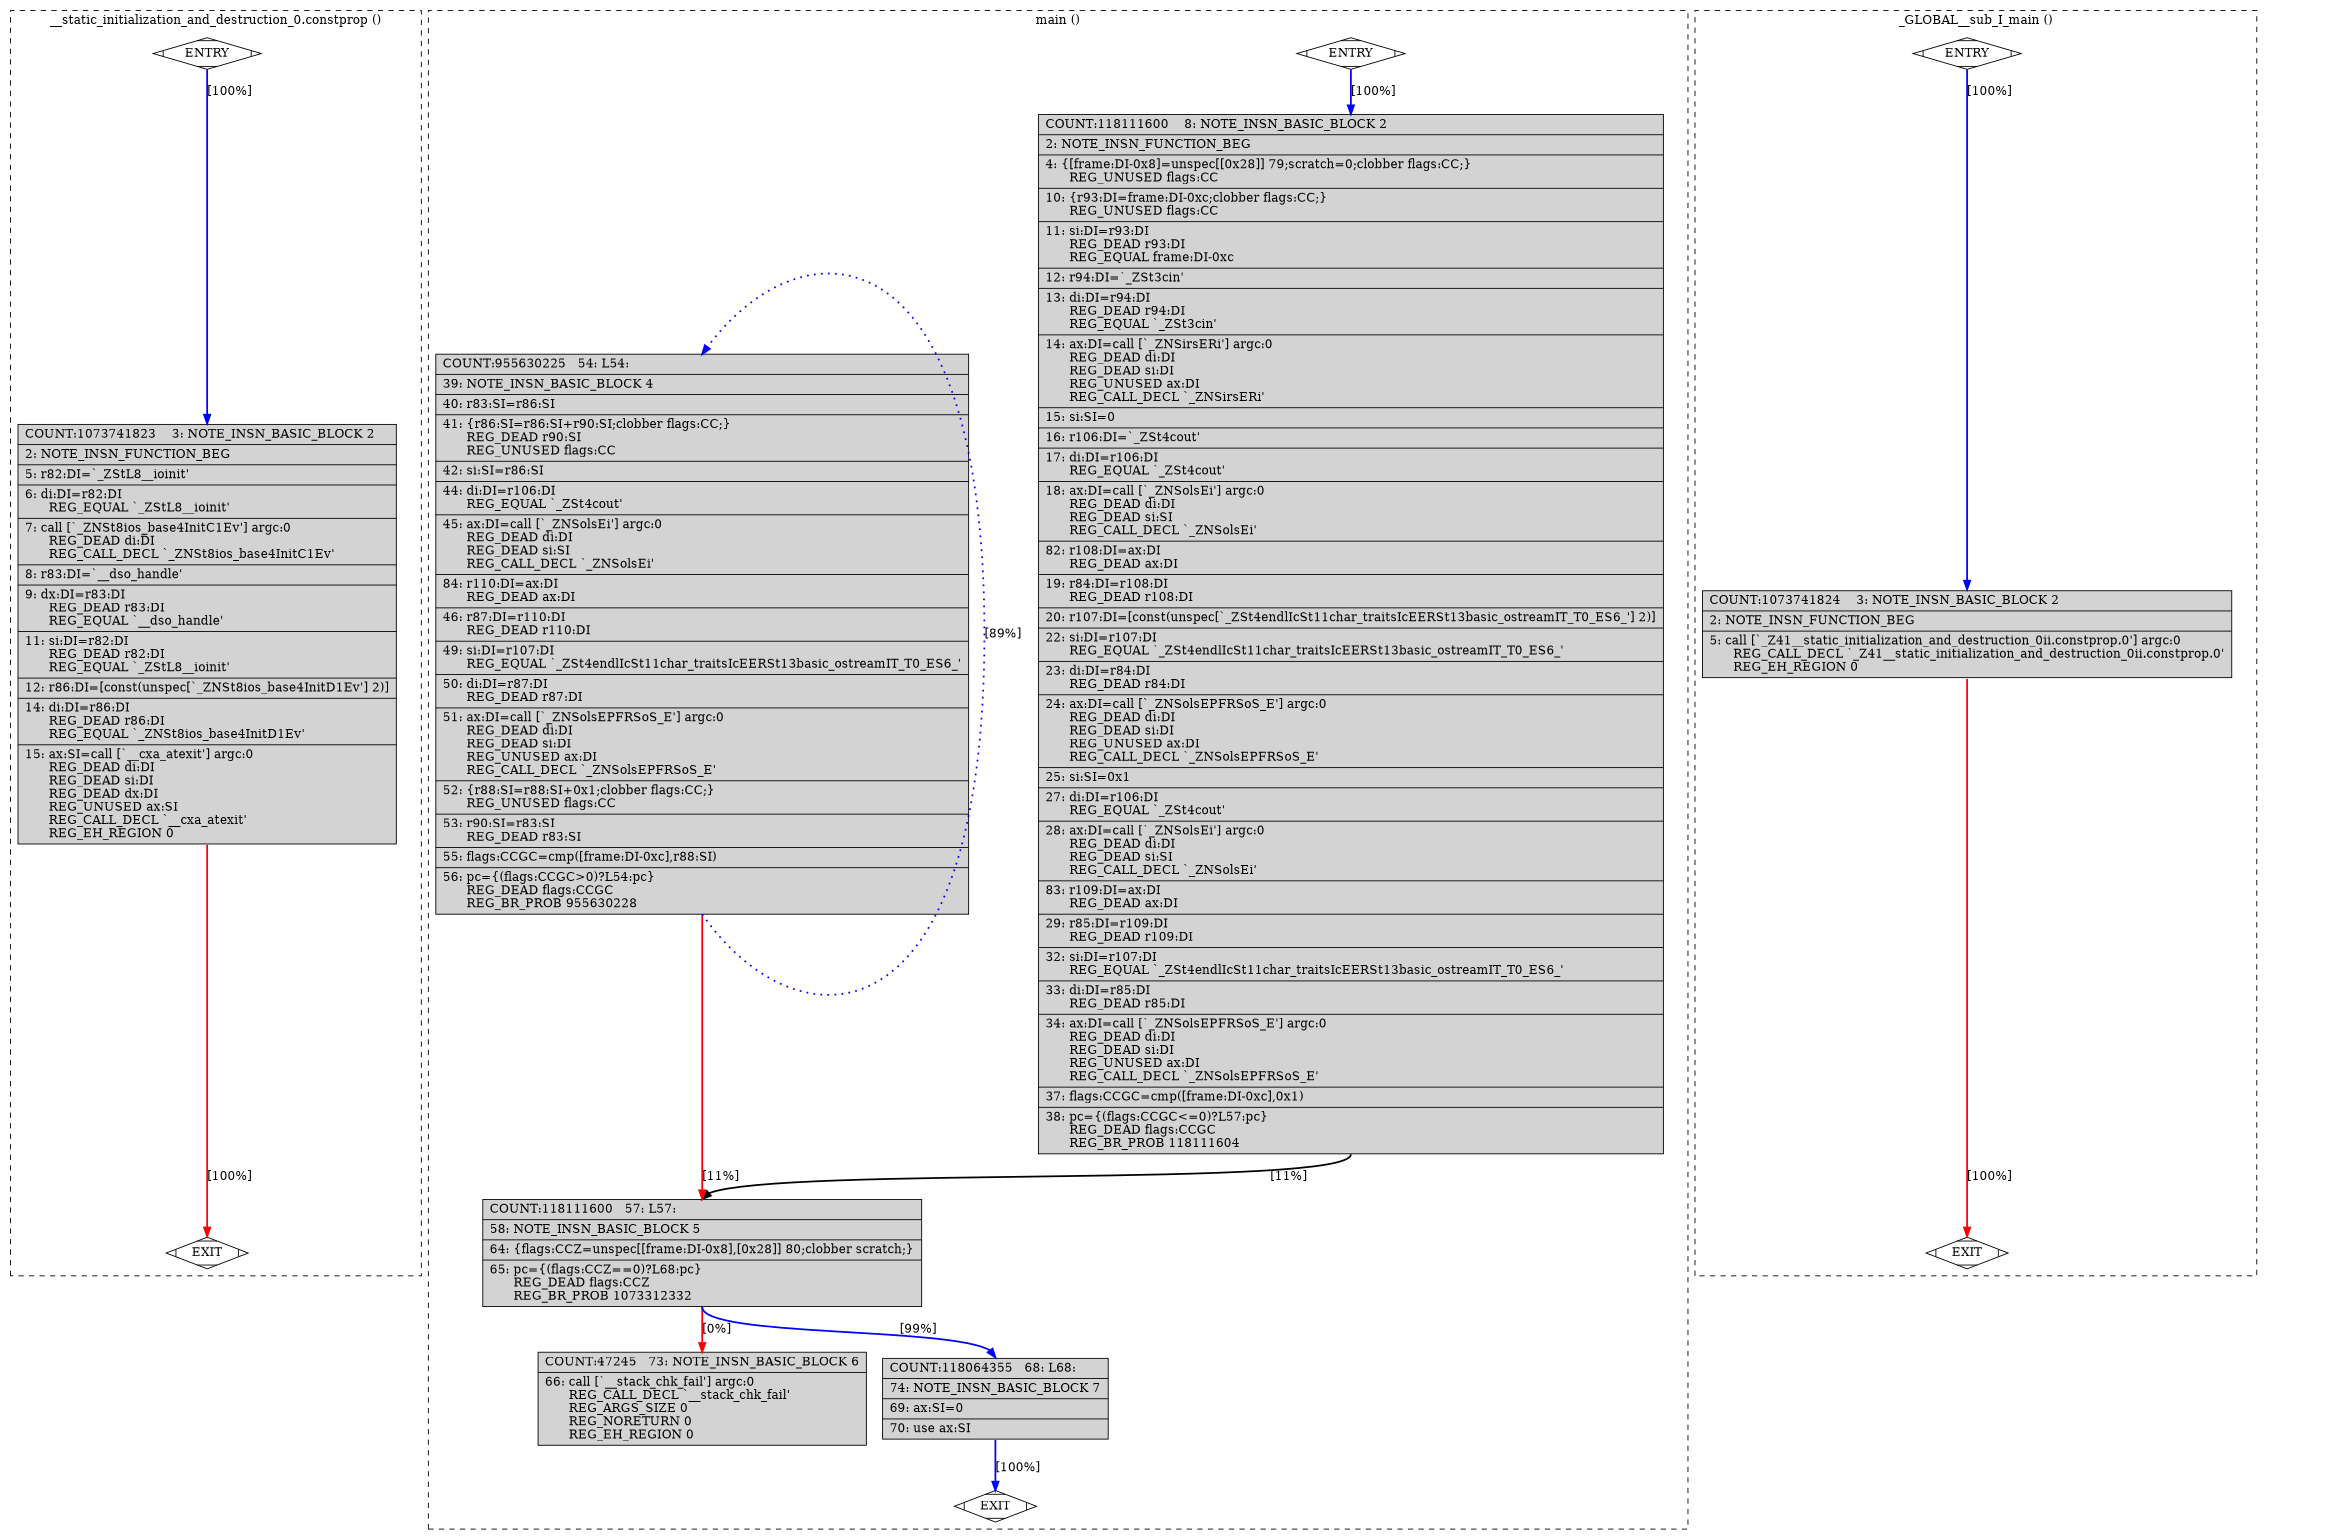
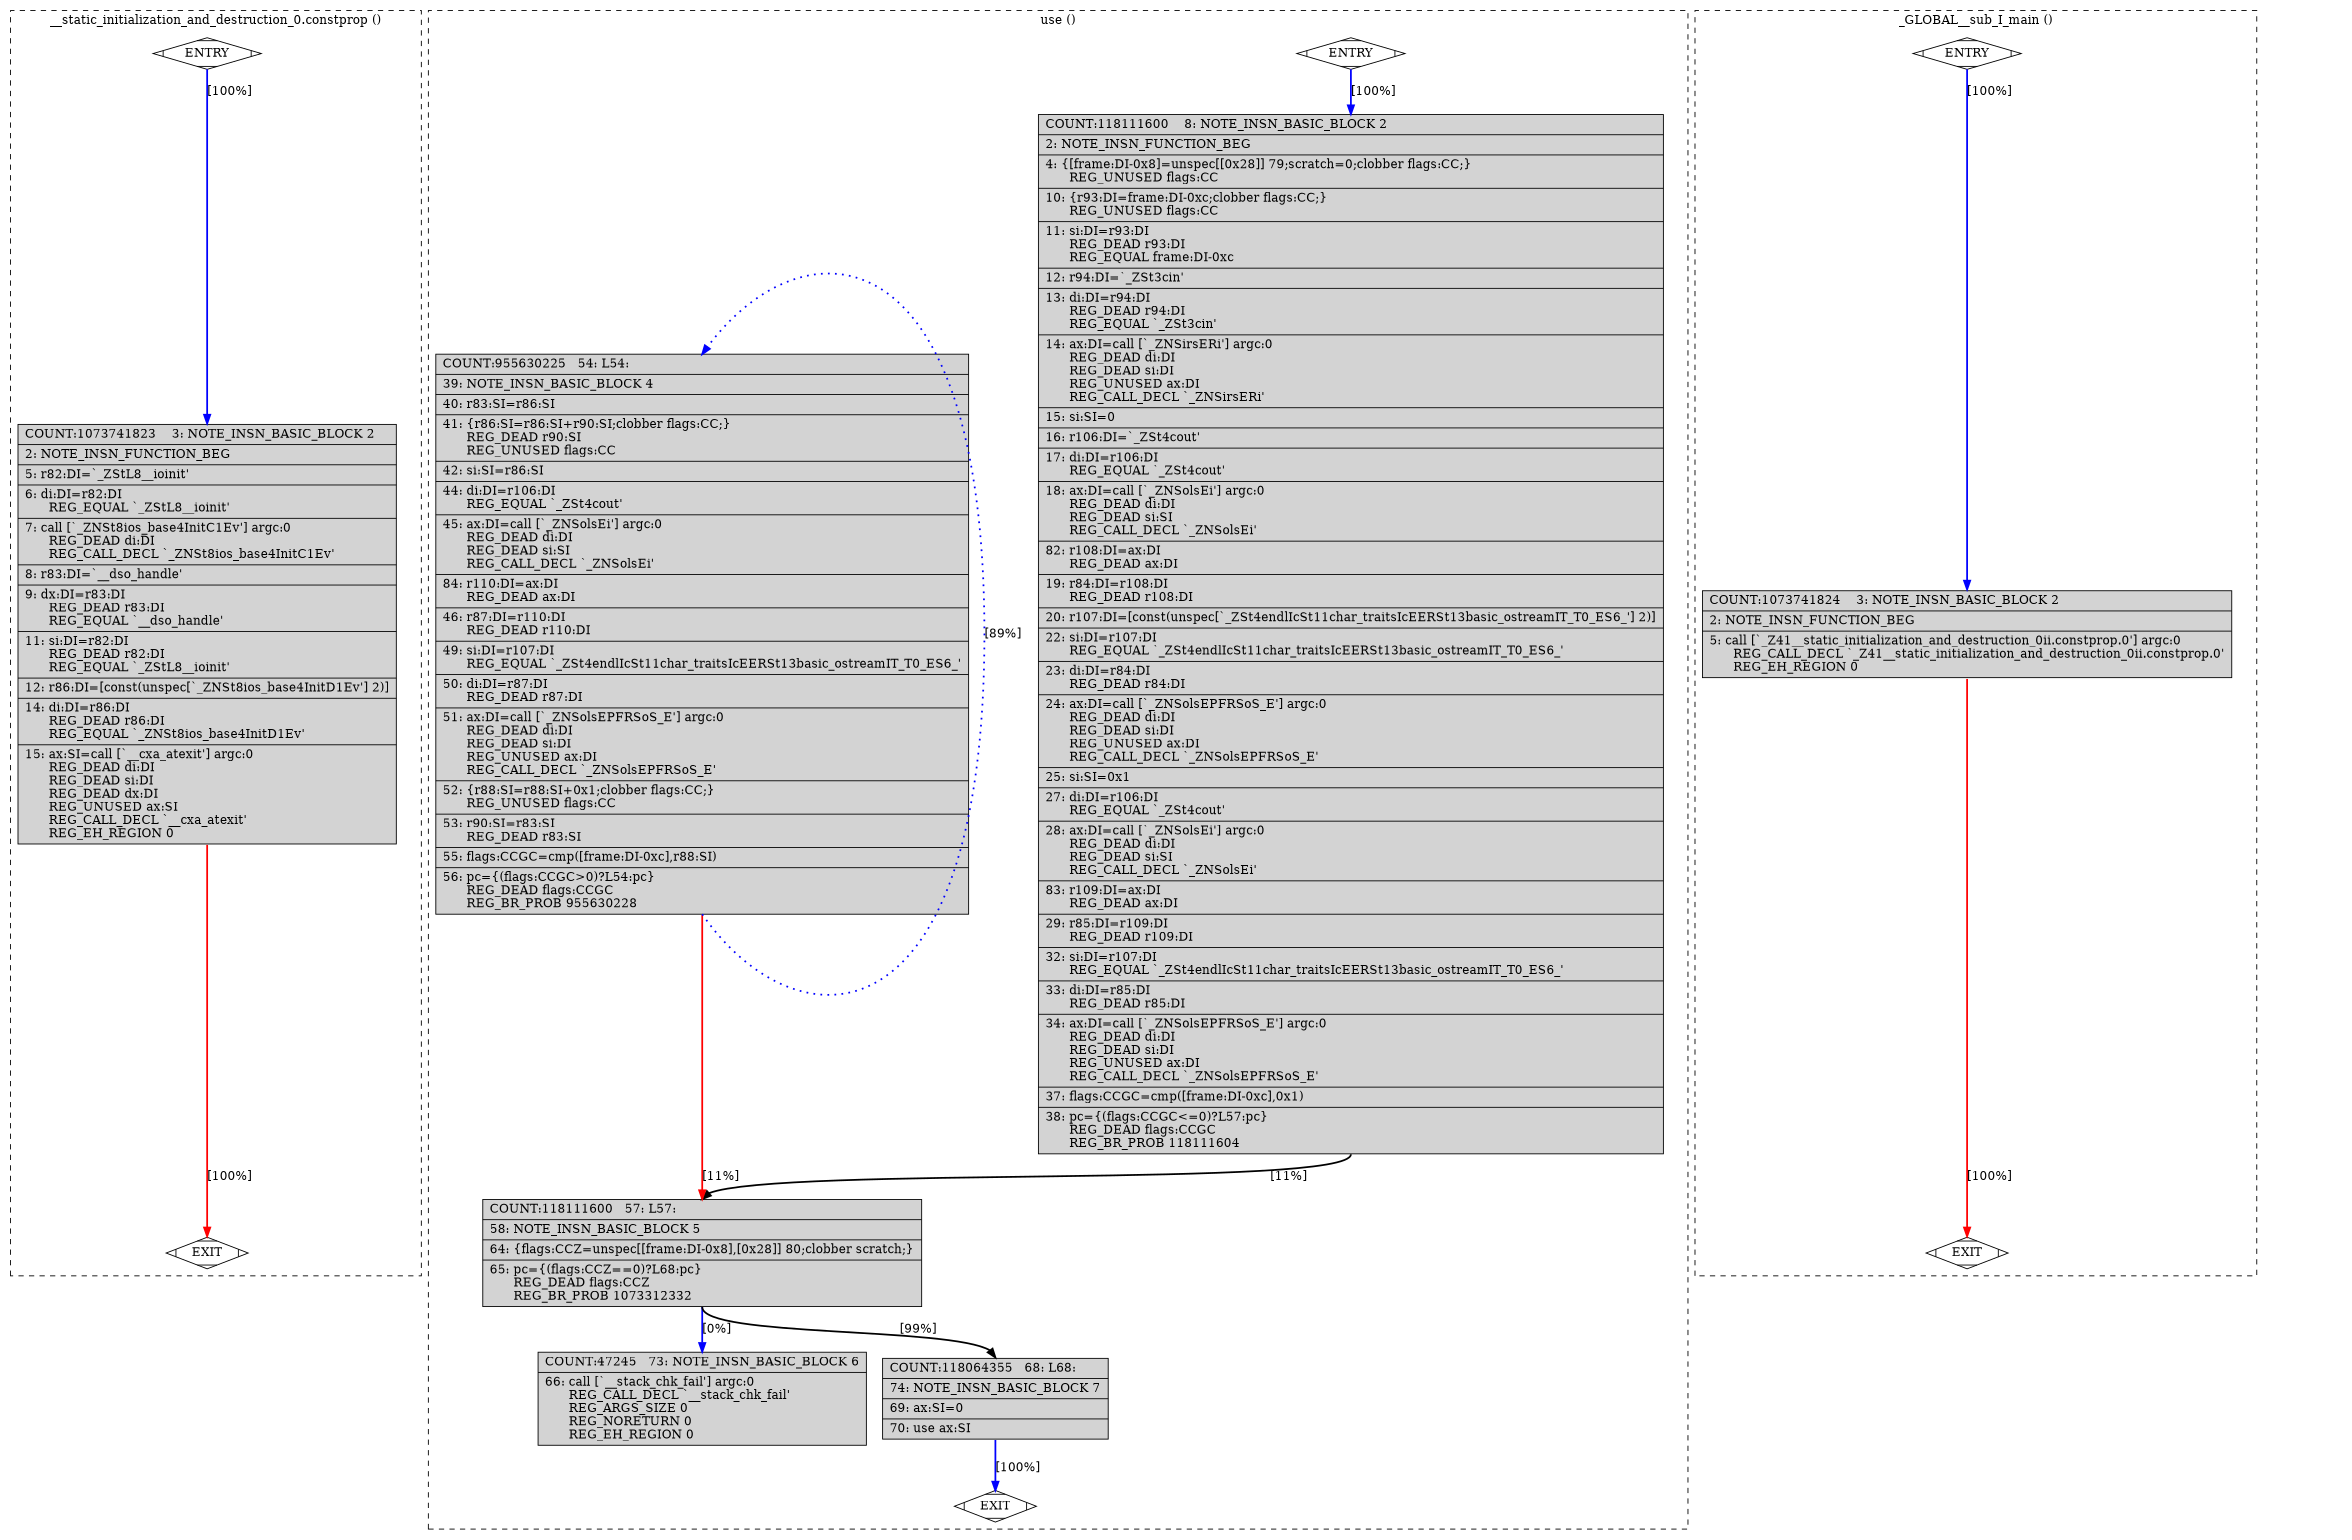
  digraph {
    node [fillcolor=lightgrey shape=record style=filled]
    edge [color=blue constraint=true headport=n style="solid,bold" tailport=s weight=100]
    n1 [fillcolor=white label=ENTRY shape=Mdiamond]
    n2 [label="{COUNT:1073741823\ \ \ \ 3:\ NOTE_INSN_BASIC_BLOCK\ 2\l|\ \ \ \ 2:\ NOTE_INSN_FUNCTION_BEG\l|\ \ \ \ 5:\ r82:DI=`_ZStL8__ioinit'\l|\ \ \ \ 6:\ di:DI=r82:DI\l\ \ \ \ \ \ REG_EQUAL\ `_ZStL8__ioinit'\l|\ \ \ \ 7:\ call\ [`_ZNSt8ios_base4InitC1Ev']\ argc:0\l\ \ \ \ \ \ REG_DEAD\ di:DI\l\ \ \ \ \ \ REG_CALL_DECL\ `_ZNSt8ios_base4InitC1Ev'\l|\ \ \ \ 8:\ r83:DI=`__dso_handle'\l|\ \ \ \ 9:\ dx:DI=r83:DI\l\ \ \ \ \ \ REG_DEAD\ r83:DI\l\ \ \ \ \ \ REG_EQUAL\ `__dso_handle'\l|\ \ \ 11:\ si:DI=r82:DI\l\ \ \ \ \ \ REG_DEAD\ r82:DI\l\ \ \ \ \ \ REG_EQUAL\ `_ZStL8__ioinit'\l|\ \ \ 12:\ r86:DI=[const(unspec[`_ZNSt8ios_base4InitD1Ev']\ 2)]\l|\ \ \ 14:\ di:DI=r86:DI\l\ \ \ \ \ \ REG_DEAD\ r86:DI\l\ \ \ \ \ \ REG_EQUAL\ `_ZNSt8ios_base4InitD1Ev'\l|\ \ \ 15:\ ax:SI=call\ [`__cxa_atexit']\ argc:0\l\ \ \ \ \ \ REG_DEAD\ di:DI\l\ \ \ \ \ \ REG_DEAD\ si:DI\l\ \ \ \ \ \ REG_DEAD\ dx:DI\l\ \ \ \ \ \ REG_UNUSED\ ax:SI\l\ \ \ \ \ \ REG_CALL_DECL\ `__cxa_atexit'\l\ \ \ \ \ \ REG_EH_REGION\ 0\l}"]
    n3 [fillcolor=white label=EXIT shape=Mdiamond]
    n4 [fillcolor=white label=ENTRY shape=Mdiamond]
    n5 [label="{COUNT:118111600\ \ \ \ 8:\ NOTE_INSN_BASIC_BLOCK\ 2\l|\ \ \ \ 2:\ NOTE_INSN_FUNCTION_BEG\l|\ \ \ \ 4:\ \{[frame:DI-0x8]=unspec[[0x28]]\ 79;scratch=0;clobber\ flags:CC;\}\l\ \ \ \ \ \ REG_UNUSED\ flags:CC\l|\ \ \ 10:\ \{r93:DI=frame:DI-0xc;clobber\ flags:CC;\}\l\ \ \ \ \ \ REG_UNUSED\ flags:CC\l|\ \ \ 11:\ si:DI=r93:DI\l\ \ \ \ \ \ REG_DEAD\ r93:DI\l\ \ \ \ \ \ REG_EQUAL\ frame:DI-0xc\l|\ \ \ 12:\ r94:DI=`_ZSt3cin'\l|\ \ \ 13:\ di:DI=r94:DI\l\ \ \ \ \ \ REG_DEAD\ r94:DI\l\ \ \ \ \ \ REG_EQUAL\ `_ZSt3cin'\l|\ \ \ 14:\ ax:DI=call\ [`_ZNSirsERi']\ argc:0\l\ \ \ \ \ \ REG_DEAD\ di:DI\l\ \ \ \ \ \ REG_DEAD\ si:DI\l\ \ \ \ \ \ REG_UNUSED\ ax:DI\l\ \ \ \ \ \ REG_CALL_DECL\ `_ZNSirsERi'\l|\ \ \ 15:\ si:SI=0\l|\ \ \ 16:\ r106:DI=`_ZSt4cout'\l|\ \ \ 17:\ di:DI=r106:DI\l\ \ \ \ \ \ REG_EQUAL\ `_ZSt4cout'\l|\ \ \ 18:\ ax:DI=call\ [`_ZNSolsEi']\ argc:0\l\ \ \ \ \ \ REG_DEAD\ di:DI\l\ \ \ \ \ \ REG_DEAD\ si:SI\l\ \ \ \ \ \ REG_CALL_DECL\ `_ZNSolsEi'\l|\ \ \ 82:\ r108:DI=ax:DI\l\ \ \ \ \ \ REG_DEAD\ ax:DI\l|\ \ \ 19:\ r84:DI=r108:DI\l\ \ \ \ \ \ REG_DEAD\ r108:DI\l|\ \ \ 20:\ r107:DI=[const(unspec[`_ZSt4endlIcSt11char_traitsIcEERSt13basic_ostreamIT_T0_ES6_']\ 2)]\l|\ \ \ 22:\ si:DI=r107:DI\l\ \ \ \ \ \ REG_EQUAL\ `_ZSt4endlIcSt11char_traitsIcEERSt13basic_ostreamIT_T0_ES6_'\l|\ \ \ 23:\ di:DI=r84:DI\l\ \ \ \ \ \ REG_DEAD\ r84:DI\l|\ \ \ 24:\ ax:DI=call\ [`_ZNSolsEPFRSoS_E']\ argc:0\l\ \ \ \ \ \ REG_DEAD\ di:DI\l\ \ \ \ \ \ REG_DEAD\ si:DI\l\ \ \ \ \ \ REG_UNUSED\ ax:DI\l\ \ \ \ \ \ REG_CALL_DECL\ `_ZNSolsEPFRSoS_E'\l|\ \ \ 25:\ si:SI=0x1\l|\ \ \ 27:\ di:DI=r106:DI\l\ \ \ \ \ \ REG_EQUAL\ `_ZSt4cout'\l|\ \ \ 28:\ ax:DI=call\ [`_ZNSolsEi']\ argc:0\l\ \ \ \ \ \ REG_DEAD\ di:DI\l\ \ \ \ \ \ REG_DEAD\ si:SI\l\ \ \ \ \ \ REG_CALL_DECL\ `_ZNSolsEi'\l|\ \ \ 83:\ r109:DI=ax:DI\l\ \ \ \ \ \ REG_DEAD\ ax:DI\l|\ \ \ 29:\ r85:DI=r109:DI\l\ \ \ \ \ \ REG_DEAD\ r109:DI\l|\ \ \ 32:\ si:DI=r107:DI\l\ \ \ \ \ \ REG_EQUAL\ `_ZSt4endlIcSt11char_traitsIcEERSt13basic_ostreamIT_T0_ES6_'\l|\ \ \ 33:\ di:DI=r85:DI\l\ \ \ \ \ \ REG_DEAD\ r85:DI\l|\ \ \ 34:\ ax:DI=call\ [`_ZNSolsEPFRSoS_E']\ argc:0\l\ \ \ \ \ \ REG_DEAD\ di:DI\l\ \ \ \ \ \ REG_DEAD\ si:DI\l\ \ \ \ \ \ REG_UNUSED\ ax:DI\l\ \ \ \ \ \ REG_CALL_DECL\ `_ZNSolsEPFRSoS_E'\l|\ \ \ 37:\ flags:CCGC=cmp([frame:DI-0xc],0x1)\l|\ \ \ 38:\ pc=\{(flags:CCGC\<=0)?L57:pc\}\l\ \ \ \ \ \ REG_DEAD\ flags:CCGC\l\ \ \ \ \ \ REG_BR_PROB\ 118111604\l}"]
    n6 [fillcolor=white label=EXIT shape=Mdiamond]
    n7 [label="{COUNT:118111600\ \ \ 57:\ L57:\l|\ \ \ 58:\ NOTE_INSN_BASIC_BLOCK\ 5\l|\ \ \ 64:\ \{flags:CCZ=unspec[[frame:DI-0x8],[0x28]]\ 80;clobber\ scratch;\}\l|\ \ \ 65:\ pc=\{(flags:CCZ==0)?L68:pc\}\l\ \ \ \ \ \ REG_DEAD\ flags:CCZ\l\ \ \ \ \ \ REG_BR_PROB\ 1073312332\l}"]
    n8 [label="{COUNT:955630225\ \ \ 54:\ L54:\l|\ \ \ 39:\ NOTE_INSN_BASIC_BLOCK\ 4\l|\ \ \ 40:\ r83:SI=r86:SI\l|\ \ \ 41:\ \{r86:SI=r86:SI+r90:SI;clobber\ flags:CC;\}\l\ \ \ \ \ \ REG_DEAD\ r90:SI\l\ \ \ \ \ \ REG_UNUSED\ flags:CC\l|\ \ \ 42:\ si:SI=r86:SI\l|\ \ \ 44:\ di:DI=r106:DI\l\ \ \ \ \ \ REG_EQUAL\ `_ZSt4cout'\l|\ \ \ 45:\ ax:DI=call\ [`_ZNSolsEi']\ argc:0\l\ \ \ \ \ \ REG_DEAD\ di:DI\l\ \ \ \ \ \ REG_DEAD\ si:SI\l\ \ \ \ \ \ REG_CALL_DECL\ `_ZNSolsEi'\l|\ \ \ 84:\ r110:DI=ax:DI\l\ \ \ \ \ \ REG_DEAD\ ax:DI\l|\ \ \ 46:\ r87:DI=r110:DI\l\ \ \ \ \ \ REG_DEAD\ r110:DI\l|\ \ \ 49:\ si:DI=r107:DI\l\ \ \ \ \ \ REG_EQUAL\ `_ZSt4endlIcSt11char_traitsIcEERSt13basic_ostreamIT_T0_ES6_'\l|\ \ \ 50:\ di:DI=r87:DI\l\ \ \ \ \ \ REG_DEAD\ r87:DI\l|\ \ \ 51:\ ax:DI=call\ [`_ZNSolsEPFRSoS_E']\ argc:0\l\ \ \ \ \ \ REG_DEAD\ di:DI\l\ \ \ \ \ \ REG_DEAD\ si:DI\l\ \ \ \ \ \ REG_UNUSED\ ax:DI\l\ \ \ \ \ \ REG_CALL_DECL\ `_ZNSolsEPFRSoS_E'\l|\ \ \ 52:\ \{r88:SI=r88:SI+0x1;clobber\ flags:CC;\}\l\ \ \ \ \ \ REG_UNUSED\ flags:CC\l|\ \ \ 53:\ r90:SI=r83:SI\l\ \ \ \ \ \ REG_DEAD\ r83:SI\l|\ \ \ 55:\ flags:CCGC=cmp([frame:DI-0xc],r88:SI)\l|\ \ \ 56:\ pc=\{(flags:CCGC\>0)?L54:pc\}\l\ \ \ \ \ \ REG_DEAD\ flags:CCGC\l\ \ \ \ \ \ REG_BR_PROB\ 955630228\l}"]
    n9 [label="{COUNT:47245\ \ \ 73:\ NOTE_INSN_BASIC_BLOCK\ 6\l|\ \ \ 66:\ call\ [`__stack_chk_fail']\ argc:0\l\ \ \ \ \ \ REG_CALL_DECL\ `__stack_chk_fail'\l\ \ \ \ \ \ REG_ARGS_SIZE\ 0\l\ \ \ \ \ \ REG_NORETURN\ 0\l\ \ \ \ \ \ REG_EH_REGION\ 0\l}"]
    n10 [label="{COUNT:118064355\ \ \ 68:\ L68:\l|\ \ \ 74:\ NOTE_INSN_BASIC_BLOCK\ 7\l|\ \ \ 69:\ ax:SI=0\l|\ \ \ 70:\ use\ ax:SI\l}"]
    n11 [fillcolor=white label=ENTRY shape=Mdiamond]
    n12 [label="{COUNT:1073741824\ \ \ \ 3:\ NOTE_INSN_BASIC_BLOCK\ 2\l|\ \ \ \ 2:\ NOTE_INSN_FUNCTION_BEG\l|\ \ \ \ 5:\ call\ [`_Z41__static_initialization_and_destruction_0ii.constprop.0']\ argc:0\l\ \ \ \ \ \ REG_CALL_DECL\ `_Z41__static_initialization_and_destruction_0ii.constprop.0'\l\ \ \ \ \ \ REG_EH_REGION\ 0\l}"]
    n13 [fillcolor=white label=EXIT shape=Mdiamond]
    subgraph cluster_1 {
      color=black
      label="__static_initialization_and_destruction_0.constprop ()"
      style=dashed
      n1
      n2
      n3
    }
    subgraph cluster_2 {
      color=black
-     label="main ()"
+     label="use ()"
      style=dashed
      n4
      n5
      n6
      n7
      n8
      n9
      n10
    }
    subgraph cluster_3 {
      color=black
      label="_GLOBAL__sub_I_main ()"
      style=dashed
      n11
      n12
      n13
    }
    n1 -> n2 [label="[100%]"]
    n1 -> n3 [style=invis color="" weight=""]
    n2 -> n3 [color=red label="[100%]" weight=10]
    n4 -> n5 [label="[100%]"]
    n4 -> n6 [style=invis color="" weight=""]
    n5 -> n7 [color=black label="[11%]" weight=10]
-   n7 -> n9 [color=red label="[0%]"]
-   n7 -> n10 [label="[99%]" weight=10]
+   n7 -> n9 [label="[0%]"]
+   n7 -> n10 [color=black label="[99%]" weight=10]
    n8 -> n7 [color=red label="[11%]"]
    n8 -> n8 [constraint=false label="[89%]" style="dotted,bold" weight=10]
    n10 -> n6 [label="[100%]"]
    n11 -> n12 [label="[100%]"]
    n11 -> n13 [style=invis color="" weight=""]
    n12 -> n13 [color=red label="[100%]" weight=10]
  }
